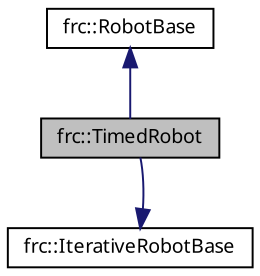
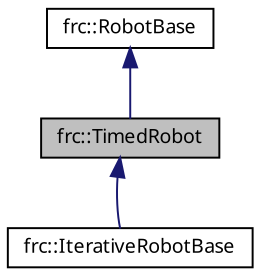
  digraph {
    fontname="Noto Sans"
    node [color=black fillcolor=white fontname="Noto Sans" fontsize=10 shape=record style=filled]
    edge [color=midnightblue dir=back fontname="Noto Sans" fontsize=10 labelfontname=Helvetica labelfontsize=10 style=solid]
    n1 [fillcolor=grey75 fontcolor=black height=0.2 label="frc::TimedRobot" width=0.4]
    n2 [height=0.2 label="frc::IterativeRobotBase" width=0.4]
    n3 [height=0.2 label="frc::RobotBase" width=0.4]
-   n2 -> n1
+   n1 -> n2
    n3 -> n1
  }
